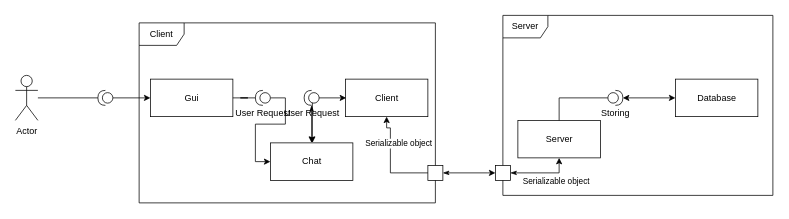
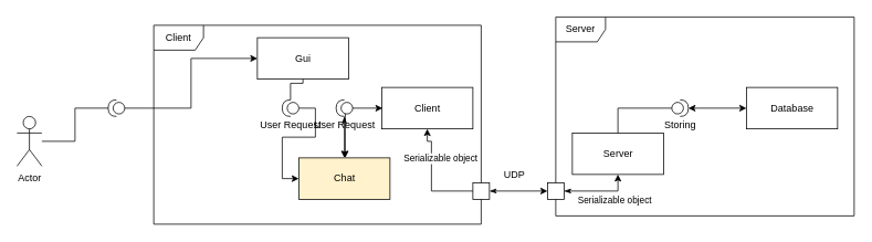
  <mxCell id="0" />
  <mxCell id="1" parent="0" />
  <mxCell id="2" value="Client" style="shape=umlFrame;whiteSpace=wrap;html=1;" parent="1" vertex="1"><mxGeometry x="185" y="30" width="395" height="240" as="geometry" /></mxCell>
- <mxCell id="3" value="Actor" style="shape=umlActor;verticalLabelPosition=bottom;labelBackgroundColor=#ffffff;verticalAlign=top;html=1;" parent="1" vertex="1"><mxGeometry x="20" y="100" width="30" height="60" as="geometry" /></mxCell>
+ <mxCell id="3" value="Actor" style="shape=umlActor;verticalLabelPosition=bottom;labelBackgroundColor=#ffffff;verticalAlign=top;html=1;" parent="1" vertex="1"><mxGeometry x="20" y="140" width="30" height="60" as="geometry" /></mxCell>
  <mxCell id="4" style="edgeStyle=orthogonalEdgeStyle;rounded=0;orthogonalLoop=1;jettySize=auto;html=1;entryX=0;entryY=0.5;entryDx=0;entryDy=0;" parent="1" source="6" target="7" edge="1"><mxGeometry relative="1" as="geometry" /></mxCell>
  <mxCell id="5" value="" style="edgeStyle=orthogonalEdgeStyle;rounded=0;orthogonalLoop=1;jettySize=auto;html=1;endArrow=none;endFill=0;" parent="1" source="6" target="3" edge="1"><mxGeometry relative="1" as="geometry" /></mxCell>
  <mxCell id="6" value="" style="shape=providedRequiredInterface;html=1;verticalLabelPosition=bottom;rotation=0;direction=west;" parent="1" vertex="1"><mxGeometry x="130" y="120" width="20" height="20" as="geometry" /></mxCell>
- <mxCell id="7" value="Gui" style="html=1;" parent="1" vertex="1"><mxGeometry x="200" y="105" width="110" height="50" as="geometry" /></mxCell>
+ <mxCell id="7" value="Gui" style="html=1;" parent="1" vertex="1"><mxGeometry x="310" y="45" width="110" height="50" as="geometry" /></mxCell>
  <mxCell id="8" value="" style="edgeStyle=orthogonalEdgeStyle;rounded=0;orthogonalLoop=1;jettySize=auto;html=1;entryX=0.5;entryY=1;entryDx=0;entryDy=0;exitX=1;exitY=0.5;exitDx=0;exitDy=0;startArrow=classicThin;startFill=1;" parent="1" source="27" target="11" edge="1"><mxGeometry relative="1" as="geometry"><mxPoint x="650" y="270" as="sourcePoint" /></mxGeometry></mxCell>
  <mxCell id="9" value="Serializable object" style="edgeLabel;html=1;align=center;verticalAlign=middle;resizable=0;points=[];" parent="8" vertex="1" connectable="0"><mxGeometry x="0.221" y="-1" relative="1" as="geometry"><mxPoint x="8" y="9" as="offset" /></mxGeometry></mxCell>
  <mxCell id="10" value="Client" style="html=1;" parent="1" vertex="1"><mxGeometry x="460" y="105" width="110" height="50" as="geometry" /></mxCell>
  <mxCell id="11" value="Server" style="html=1;" parent="1" vertex="1"><mxGeometry x="690" y="160" width="110" height="50" as="geometry" /></mxCell>
  <mxCell id="12" value="" style="edgeStyle=orthogonalEdgeStyle;rounded=0;orthogonalLoop=1;jettySize=auto;html=1;endArrow=none;endFill=0;" parent="1" source="14" target="7" edge="1"><mxGeometry relative="1" as="geometry" /></mxCell>
  <mxCell id="13" value="" style="edgeStyle=orthogonalEdgeStyle;rounded=0;orthogonalLoop=1;jettySize=auto;html=1;entryX=0;entryY=0.5;entryDx=0;entryDy=0;exitX=0;exitY=0.5;exitDx=0;exitDy=0;exitPerimeter=0;" edge="1" parent="1" source="14" target="19"><mxGeometry relative="1" as="geometry"><mxPoint x="405" y="175" as="targetPoint" /><Array as="points" /></mxGeometry></mxCell>
  <mxCell id="14" value="User Request" style="shape=providedRequiredInterface;html=1;verticalLabelPosition=bottom;rotation=0;direction=west;" parent="1" vertex="1"><mxGeometry x="340" y="120" width="20" height="20" as="geometry" /></mxCell>
  <mxCell id="15" value="Database" style="html=1;" parent="1" vertex="1"><mxGeometry x="900" y="105" width="110" height="50" as="geometry" /></mxCell>
  <mxCell id="16" value="" style="edgeStyle=orthogonalEdgeStyle;rounded=0;orthogonalLoop=1;jettySize=auto;html=1;endArrow=none;endFill=0;" parent="1" source="17" target="11" edge="1"><mxGeometry relative="1" as="geometry" /></mxCell>
  <mxCell id="17" value="Storing" style="shape=providedRequiredInterface;html=1;verticalLabelPosition=bottom;" parent="1" vertex="1"><mxGeometry x="810" y="120" width="20" height="20" as="geometry" /></mxCell>
  <mxCell id="18" value="" style="edgeStyle=orthogonalEdgeStyle;rounded=0;orthogonalLoop=1;jettySize=auto;html=1;labelPosition=right;verticalLabelPosition=middle;align=left;verticalAlign=middle;exitX=1;exitY=0.5;exitDx=0;exitDy=0;exitPerimeter=0;entryX=0;entryY=0.5;entryDx=0;entryDy=0;startArrow=classic;startFill=1;" parent="1" source="17" target="15" edge="1"><mxGeometry relative="1" as="geometry"><mxPoint x="830" y="130" as="sourcePoint" /><mxPoint x="900" y="130" as="targetPoint" /></mxGeometry></mxCell>
- <mxCell id="19" value="Chat " style="html=1;" vertex="1" parent="1"><mxGeometry x="360" y="190" width="110" height="50" as="geometry" /></mxCell>
+ <mxCell id="19" value="Chat " style="html=1;fillColor=#fff2cc;" vertex="1" parent="1"><mxGeometry x="360" y="190" width="110" height="50" as="geometry" /></mxCell>
  <mxCell id="20" value="" style="edgeStyle=orthogonalEdgeStyle;rounded=0;orthogonalLoop=1;jettySize=auto;html=1;entryX=0.5;entryY=0;entryDx=0;entryDy=0;exitX=0;exitY=0.5;exitDx=0;exitDy=0;startArrow=classic;startFill=1;endArrow=classic;endFill=1;" edge="1" parent="1"><mxGeometry relative="1" as="geometry"><mxPoint x="461" y="130" as="sourcePoint" /><mxPoint x="416" y="190" as="targetPoint" /><Array as="points"><mxPoint x="416" y="130" /></Array></mxGeometry></mxCell>
  <mxCell id="21" value="Server" style="shape=umlFrame;whiteSpace=wrap;html=1;" parent="1" vertex="1"><mxGeometry x="670" y="20" width="360" height="240" as="geometry" /></mxCell>
  <mxCell id="22" value="" style="edgeStyle=orthogonalEdgeStyle;rounded=0;orthogonalLoop=1;jettySize=auto;html=1;entryX=0;entryY=0.5;entryDx=0;entryDy=0;startArrow=classicThin;startFill=1;exitX=1;exitY=0.5;exitDx=0;exitDy=0;" edge="1" parent="1" source="23" target="27"><mxGeometry relative="1" as="geometry"><mxPoint x="610" y="290" as="sourcePoint" /><mxPoint x="745" y="210" as="targetPoint" /><Array as="points"><mxPoint x="650" y="230" /><mxPoint x="650" y="230" /></Array></mxGeometry></mxCell>
  <mxCell id="23" value="" style="html=1;" vertex="1" parent="1"><mxGeometry x="570" y="220" width="20" height="20" as="geometry" /></mxCell>
  <mxCell id="24" value="" style="edgeStyle=orthogonalEdgeStyle;rounded=0;orthogonalLoop=1;jettySize=auto;html=1;exitX=0;exitY=0.5;exitDx=0;exitDy=0;entryX=0.5;entryY=1;entryDx=0;entryDy=0;" edge="1" parent="1" source="23" target="10"><mxGeometry relative="1" as="geometry"><mxPoint x="630" y="260" as="sourcePoint" /><mxPoint x="610" y="260" as="targetPoint" /><Array as="points"><mxPoint x="520" y="230" /><mxPoint x="520" y="170" /><mxPoint x="515" y="170" /></Array></mxGeometry></mxCell>
  <mxCell id="25" value="Serializable object" style="edgeLabel;html=1;align=center;verticalAlign=middle;resizable=0;points=[];" vertex="1" connectable="0" parent="24"><mxGeometry x="0.221" y="-1" relative="1" as="geometry"><mxPoint x="9" y="-10.67" as="offset" /></mxGeometry></mxCell>
+ <mxCell id="26" value="UDP" style="text;html=1;align=center;verticalAlign=middle;resizable=0;points=[];autosize=1;" vertex="1" parent="1"><mxGeometry x="600" y="200" width="40" height="20" as="geometry" /></mxCell>
  <mxCell id="27" value="" style="html=1;" vertex="1" parent="1"><mxGeometry x="660" y="220" width="20" height="20" as="geometry" /></mxCell>
  <mxCell id="28" value="" style="edgeStyle=orthogonalEdgeStyle;rounded=0;orthogonalLoop=1;jettySize=auto;html=1;startArrow=classicThin;startFill=1;endArrow=classic;endFill=1;" edge="1" parent="1" source="29" target="19"><mxGeometry relative="1" as="geometry" /></mxCell>
  <mxCell id="29" value="User Request" style="shape=providedRequiredInterface;html=1;verticalLabelPosition=bottom;rotation=0;direction=west;" vertex="1" parent="1"><mxGeometry x="405" y="120" width="20" height="20" as="geometry" /></mxCell>
